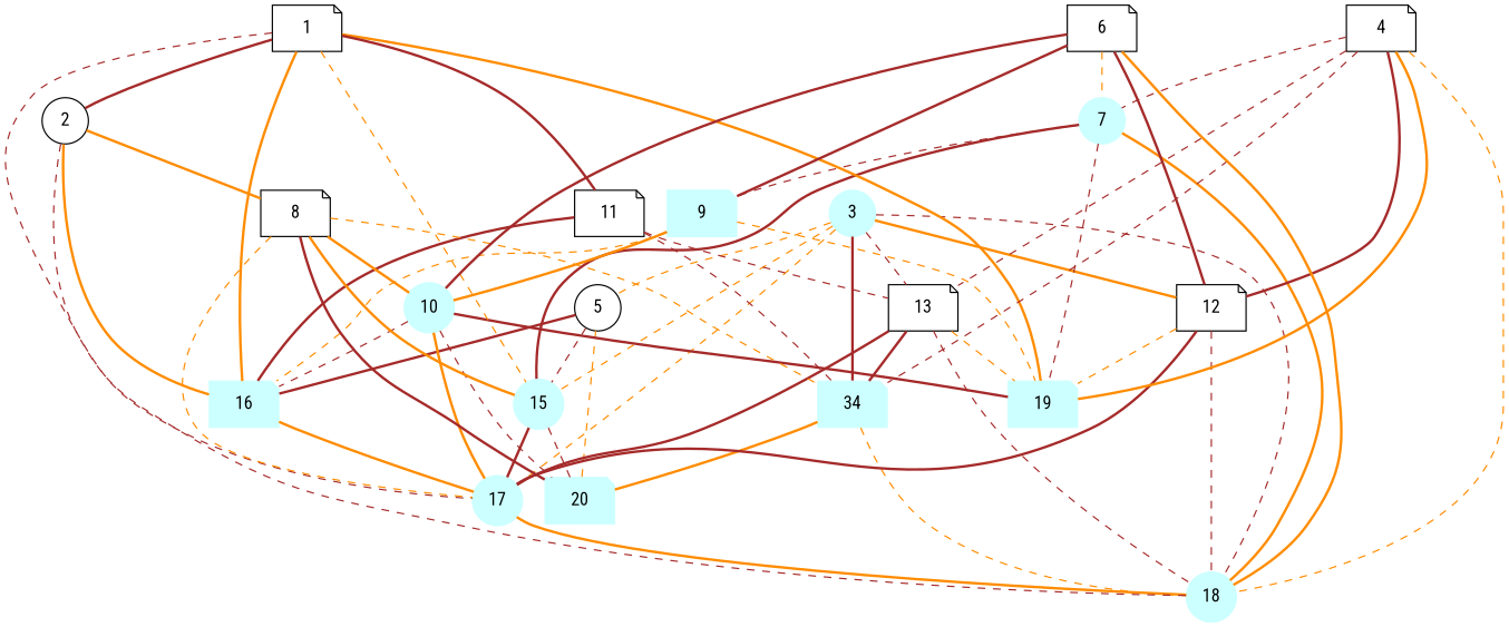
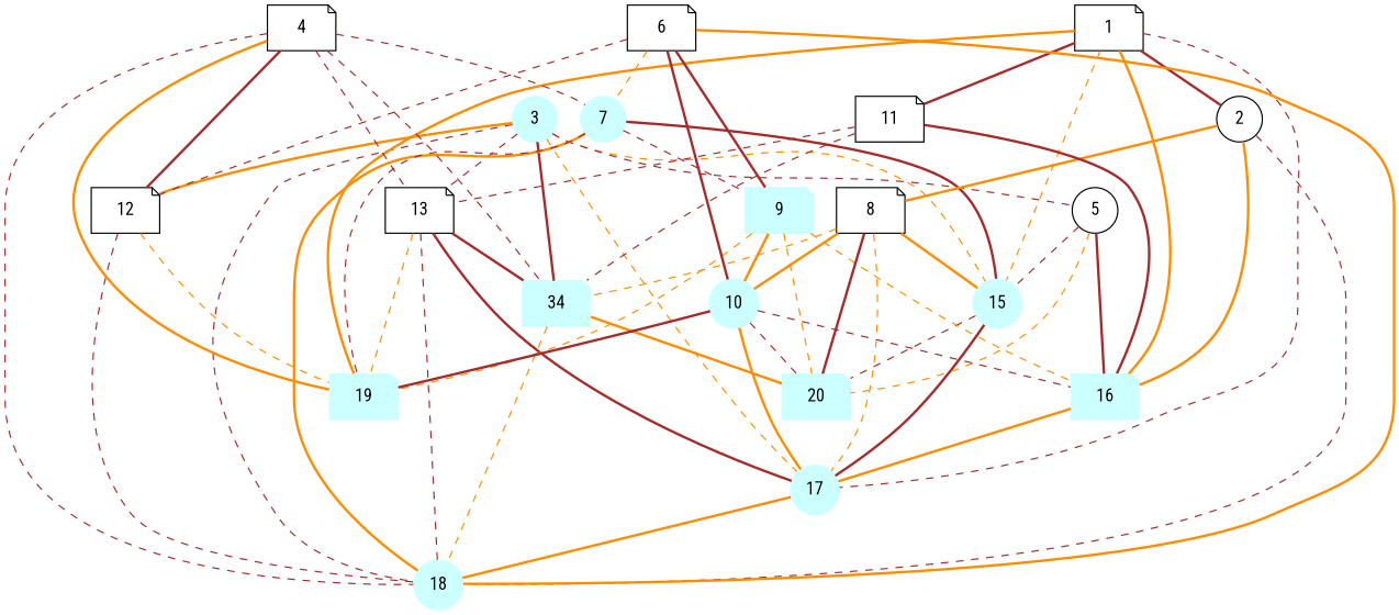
  graph {
    fontname="Roboto Condensed"
    node [color="#CCFFFF" fontname="Roboto Condensed" shape=note style=filled]
    edge [color=brown fontname="Roboto Condensed" style=dashed]
    3 [shape=circle]
    n2 [label=34]
    15 [shape=circle]
    17 [shape=circle]
    18 [shape=circle]
    5 [shape=circle color="" style=""]
    12 [color="" style=""]
    13 [color="" style=""]
    20
    16
    19
    7 [shape=circle]
    9
    10 [shape=circle]
    1 [color="" style=""]
    2 [shape=circle color="" style=""]
    11 [color="" style=""]
    8 [color="" style=""]
    4 [color="" style=""]
    6 [color="" style=""]
    3 -- n2 [style=bold]
    3 -- 15 [color=darkorange]
    3 -- 17 [color=darkorange]
    3 -- 18
-   3 -- 5 [color=darkorange]
+   3 -- 5
    3 -- 12 [color=darkorange style=bold]
    3 -- 13
    n2 -- 18 [color=darkorange]
    n2 -- 20 [color=darkorange style=bold]
    15 -- 17 [style=bold]
    15 -- 20
    17 -- 18 [color=darkorange style=bold]
    5 -- 15
    5 -- 20 [color=darkorange]
    5 -- 16 [style=bold]
-   12 -- 17 [style=bold]
    12 -- 18
    12 -- 19 [color=darkorange]
    13 -- n2 [style=bold]
    13 -- 17 [style=bold]
    13 -- 18
    13 -- 19 [color=darkorange]
    16 -- 17 [color=darkorange style=bold]
    7 -- 15 [style=bold]
    7 -- 18 [color=darkorange style=bold]
    7 -- 19
    7 -- 9
+   9 -- 20 [color=darkorange]
    9 -- 16 [color=darkorange]
    9 -- 19 [color=darkorange]
    9 -- 10 [color=darkorange style=bold]
    10 -- 17 [color=darkorange style=bold]
    10 -- 20
    10 -- 16
    10 -- 19 [style=bold]
    1 -- 15 [color=darkorange]
    1 -- 17
    1 -- 16 [color=darkorange style=bold]
    1 -- 19 [color=darkorange style=bold]
    1 -- 2 [style=bold]
    1 -- 11 [style=bold]
    2 -- 18
    2 -- 16 [color=darkorange style=bold]
    2 -- 8 [color=darkorange style=bold]
    11 -- n2
    11 -- 13
    11 -- 16 [style=bold]
    8 -- n2 [color=darkorange]
    8 -- 15 [color=darkorange style=bold]
    8 -- 17 [color=darkorange]
    8 -- 20 [style=bold]
    8 -- 10 [color=darkorange style=bold]
    4 -- n2
-   4 -- 18 [color=darkorange]
+   4 -- 18
    4 -- 12 [style=bold]
    4 -- 13
    4 -- 19 [color=darkorange style=bold]
    4 -- 7
    6 -- 18 [color=darkorange style=bold]
-   6 -- 12 [style=bold]
+   6 -- 12
    6 -- 7 [color=darkorange]
    6 -- 9 [style=bold]
    6 -- 10 [style=bold]
  }
